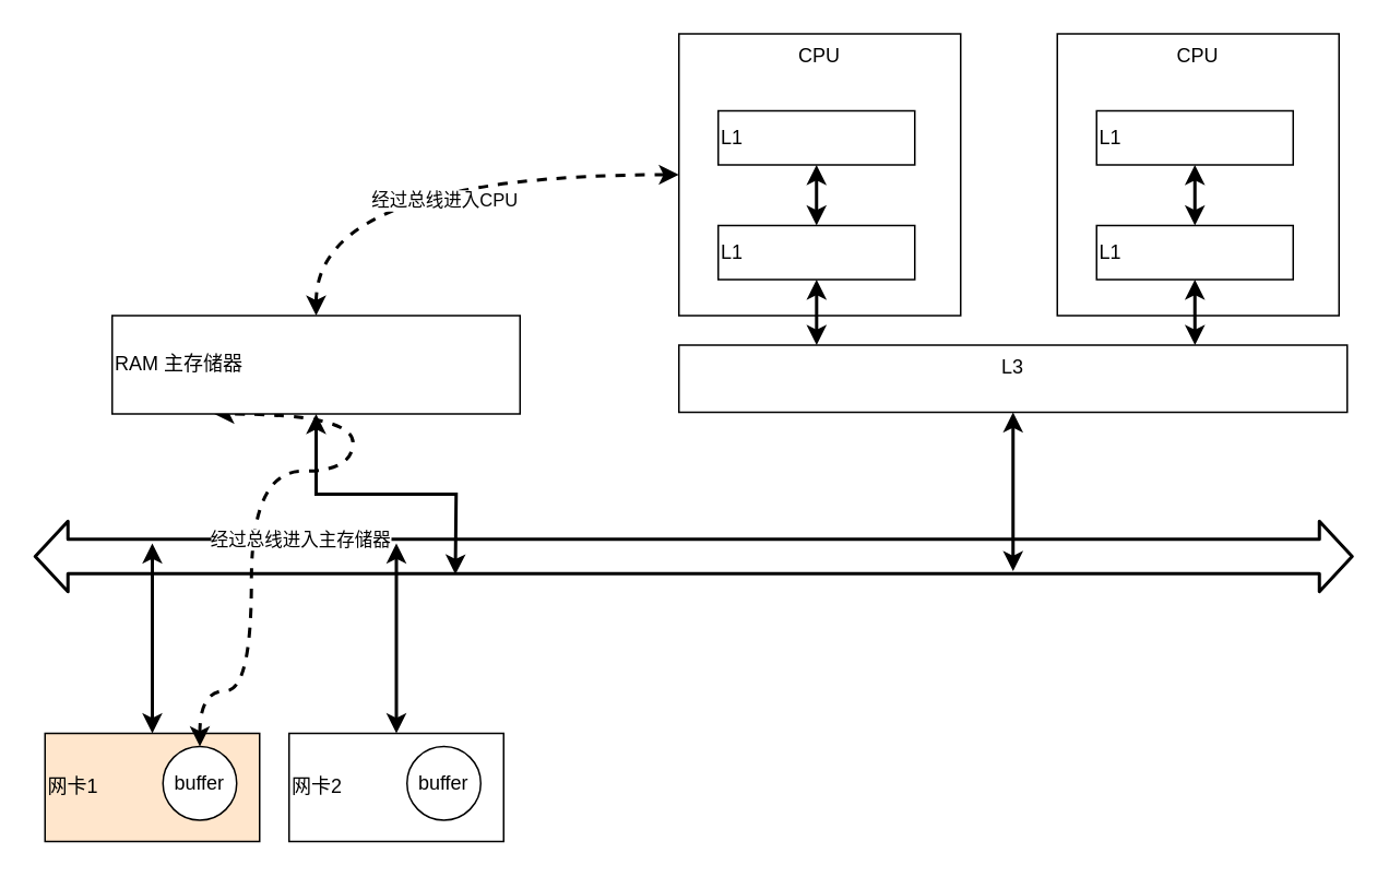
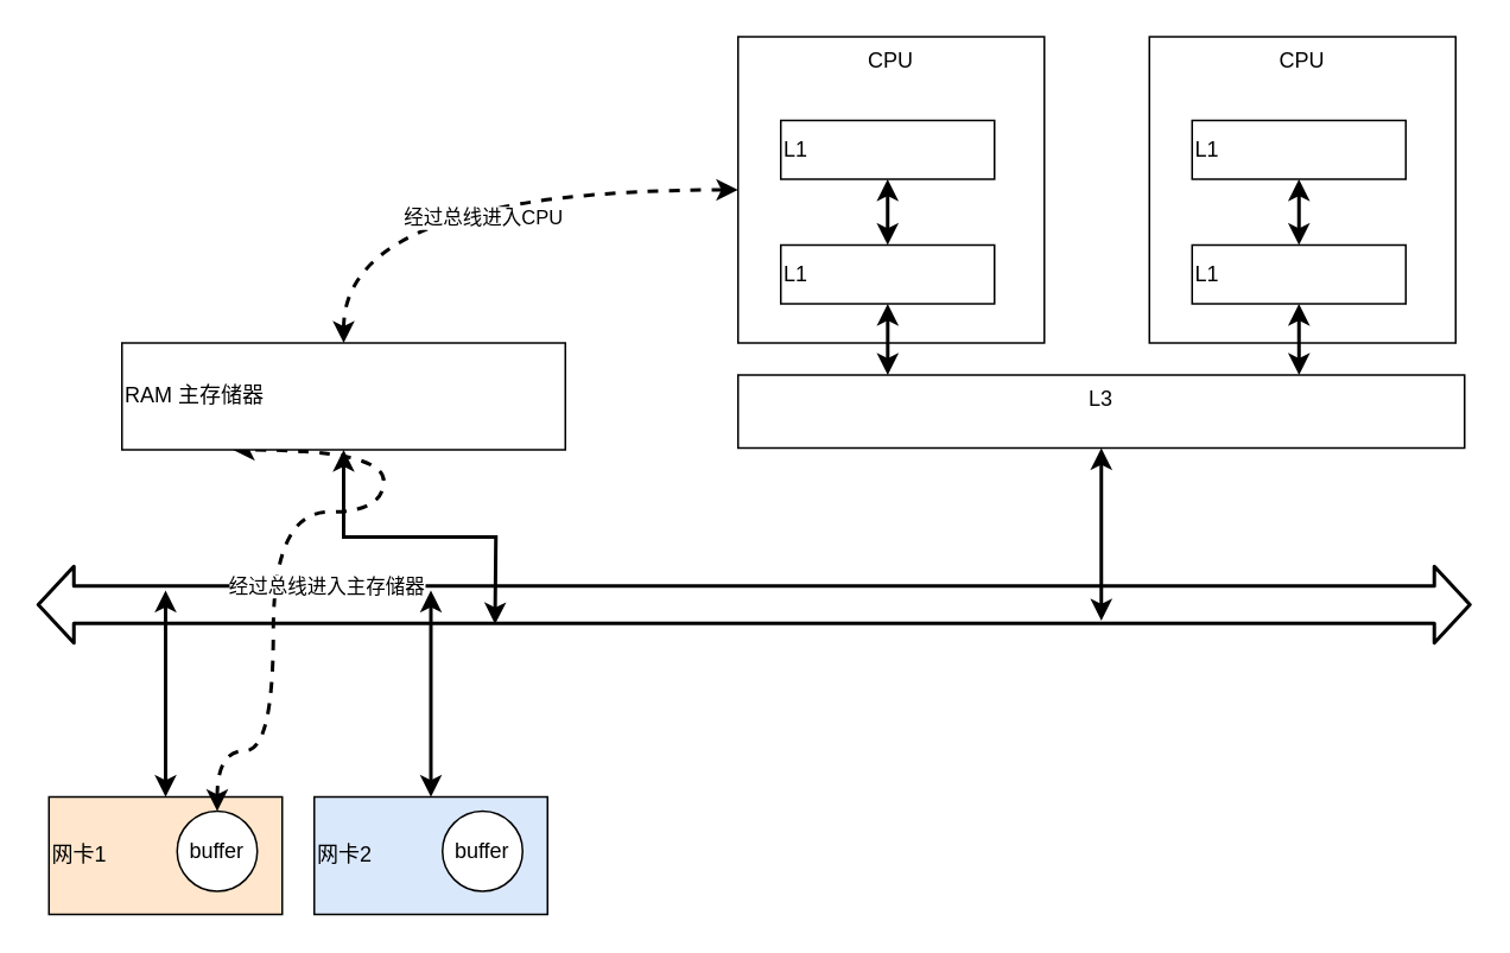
  <mxCell id="0" />
  <mxCell id="1" parent="0" />
  <mxCell id="2" value="" style="shape=flexArrow;endArrow=classic;startArrow=classic;html=1;width=20;strokeWidth=2;" edge="1" parent="1"><mxGeometry width="100" height="100" relative="1" as="geometry"><mxPoint x="20" y="339" as="sourcePoint" /><mxPoint x="826" y="339" as="targetPoint" /></mxGeometry></mxCell>
  <mxCell id="3" style="edgeStyle=orthogonalEdgeStyle;rounded=0;orthogonalLoop=1;jettySize=auto;html=1;strokeWidth=2;startArrow=classic;startFill=1;" edge="1" parent="1" source="4"><mxGeometry relative="1" as="geometry"><mxPoint x="92.5" y="331" as="targetPoint" /></mxGeometry></mxCell>
  <mxCell id="4" value="网卡1" style="rounded=0;whiteSpace=wrap;html=1;align=left;fillColor=#ffe6cc;" vertex="1" parent="1"><mxGeometry x="27" y="447" width="131" height="66" as="geometry" /></mxCell>
  <mxCell id="5" style="edgeStyle=orthogonalEdgeStyle;rounded=0;orthogonalLoop=1;jettySize=auto;html=1;startArrow=classic;startFill=1;strokeWidth=2;curved=1;entryX=0.25;entryY=1;entryDx=0;entryDy=0;dashed=1;" edge="1" parent="1" source="7" target="11"><mxGeometry relative="1" as="geometry"><mxPoint x="167" y="337" as="targetPoint" /><Array as="points"><mxPoint x="122" y="421" /><mxPoint x="153" y="421" /><mxPoint x="153" y="287" /><mxPoint x="215" y="287" /></Array></mxGeometry></mxCell>
  <mxCell id="6" value="经过总线进入主存储器" style="edgeLabel;html=1;align=center;verticalAlign=middle;resizable=0;points=[];" vertex="1" connectable="0" parent="5"><mxGeometry x="0.104" y="8" relative="1" as="geometry"><mxPoint x="19" y="49" as="offset" /></mxGeometry></mxCell>
  <mxCell id="7" value="buffer" style="ellipse;whiteSpace=wrap;html=1;aspect=fixed;" vertex="1" parent="1"><mxGeometry x="99" y="455" width="45" height="45" as="geometry" /></mxCell>
  <mxCell id="8" style="edgeStyle=orthogonalEdgeStyle;rounded=0;orthogonalLoop=1;jettySize=auto;html=1;strokeWidth=2;startArrow=classic;startFill=1;" edge="1" parent="1" source="11"><mxGeometry relative="1" as="geometry"><mxPoint x="277.5" y="350" as="targetPoint" /></mxGeometry></mxCell>
  <mxCell id="9" style="edgeStyle=orthogonalEdgeStyle;curved=1;rounded=0;orthogonalLoop=1;jettySize=auto;html=1;entryX=0;entryY=0.5;entryDx=0;entryDy=0;dashed=1;startArrow=classic;startFill=1;strokeWidth=2;exitX=0.5;exitY=0;exitDx=0;exitDy=0;" edge="1" parent="1" source="11" target="12"><mxGeometry relative="1" as="geometry" /></mxCell>
  <mxCell id="10" value="经过总线进入CPU" style="edgeLabel;html=1;align=center;verticalAlign=middle;resizable=0;points=[];" vertex="1" connectable="0" parent="9"><mxGeometry x="0.065" y="-15" relative="1" as="geometry"><mxPoint as="offset" /></mxGeometry></mxCell>
  <mxCell id="11" value="RAM 主存储器" style="rounded=0;whiteSpace=wrap;html=1;align=left;" vertex="1" parent="1"><mxGeometry x="68" y="192" width="249" height="60" as="geometry" /></mxCell>
  <mxCell id="12" value="CPU" style="whiteSpace=wrap;html=1;aspect=fixed;align=center;verticalAlign=top;" vertex="1" parent="1"><mxGeometry x="414" y="20" width="172" height="172" as="geometry" /></mxCell>
  <mxCell id="13" style="edgeStyle=orthogonalEdgeStyle;rounded=0;orthogonalLoop=1;jettySize=auto;html=1;strokeWidth=2;startArrow=classic;startFill=1;" edge="1" parent="1" source="14"><mxGeometry relative="1" as="geometry"><mxPoint x="241.5" y="331" as="targetPoint" /></mxGeometry></mxCell>
- <mxCell id="14" value="网卡2" style="rounded=0;whiteSpace=wrap;html=1;align=left;" vertex="1" parent="1"><mxGeometry x="176" y="447" width="131" height="66" as="geometry" /></mxCell>
+ <mxCell id="14" value="网卡2" style="rounded=0;whiteSpace=wrap;html=1;align=left;fillColor=#dae8fc;" vertex="1" parent="1"><mxGeometry x="176" y="447" width="131" height="66" as="geometry" /></mxCell>
  <mxCell id="15" value="buffer" style="ellipse;whiteSpace=wrap;html=1;aspect=fixed;" vertex="1" parent="1"><mxGeometry x="248" y="455" width="45" height="45" as="geometry" /></mxCell>
  <mxCell id="16" style="edgeStyle=orthogonalEdgeStyle;rounded=0;orthogonalLoop=1;jettySize=auto;html=1;entryX=0.5;entryY=0;entryDx=0;entryDy=0;startArrow=classic;startFill=1;strokeWidth=2;" edge="1" parent="1" source="17" target="19"><mxGeometry relative="1" as="geometry" /></mxCell>
  <mxCell id="17" value="L1" style="rounded=0;whiteSpace=wrap;html=1;align=left;" vertex="1" parent="1"><mxGeometry x="438" y="67" width="120" height="33" as="geometry" /></mxCell>
  <mxCell id="18" style="edgeStyle=orthogonalEdgeStyle;rounded=0;orthogonalLoop=1;jettySize=auto;html=1;entryX=0.206;entryY=0;entryDx=0;entryDy=0;entryPerimeter=0;startArrow=classic;startFill=1;strokeWidth=2;" edge="1" parent="1" source="19" target="21"><mxGeometry relative="1" as="geometry" /></mxCell>
  <mxCell id="19" value="L1" style="rounded=0;whiteSpace=wrap;html=1;align=left;" vertex="1" parent="1"><mxGeometry x="438" y="137" width="120" height="33" as="geometry" /></mxCell>
  <mxCell id="20" style="edgeStyle=orthogonalEdgeStyle;rounded=0;orthogonalLoop=1;jettySize=auto;html=1;startArrow=classic;startFill=1;strokeWidth=2;" edge="1" parent="1" source="21"><mxGeometry relative="1" as="geometry"><mxPoint x="618" y="348" as="targetPoint" /></mxGeometry></mxCell>
  <mxCell id="21" value="L3" style="rounded=0;whiteSpace=wrap;html=1;align=center;verticalAlign=top;" vertex="1" parent="1"><mxGeometry x="414" y="210" width="408" height="41" as="geometry" /></mxCell>
  <mxCell id="22" value="CPU" style="whiteSpace=wrap;html=1;aspect=fixed;align=center;verticalAlign=top;" vertex="1" parent="1"><mxGeometry x="645" y="20" width="172" height="172" as="geometry" /></mxCell>
  <mxCell id="23" style="edgeStyle=orthogonalEdgeStyle;rounded=0;orthogonalLoop=1;jettySize=auto;html=1;entryX=0.5;entryY=0;entryDx=0;entryDy=0;startArrow=classic;startFill=1;strokeWidth=2;" edge="1" parent="1" source="24" target="26"><mxGeometry relative="1" as="geometry" /></mxCell>
  <mxCell id="24" value="L1" style="rounded=0;whiteSpace=wrap;html=1;align=left;" vertex="1" parent="1"><mxGeometry x="669" y="67" width="120" height="33" as="geometry" /></mxCell>
  <mxCell id="25" style="edgeStyle=orthogonalEdgeStyle;rounded=0;orthogonalLoop=1;jettySize=auto;html=1;entryX=0.206;entryY=0;entryDx=0;entryDy=0;entryPerimeter=0;startArrow=classic;startFill=1;strokeWidth=2;" edge="1" parent="1" source="26"><mxGeometry relative="1" as="geometry"><mxPoint x="729.048" y="210" as="targetPoint" /></mxGeometry></mxCell>
  <mxCell id="26" value="L1" style="rounded=0;whiteSpace=wrap;html=1;align=left;" vertex="1" parent="1"><mxGeometry x="669" y="137" width="120" height="33" as="geometry" /></mxCell>
